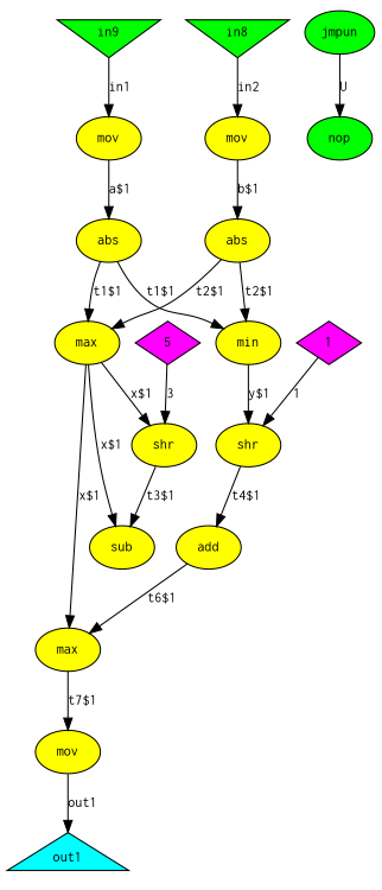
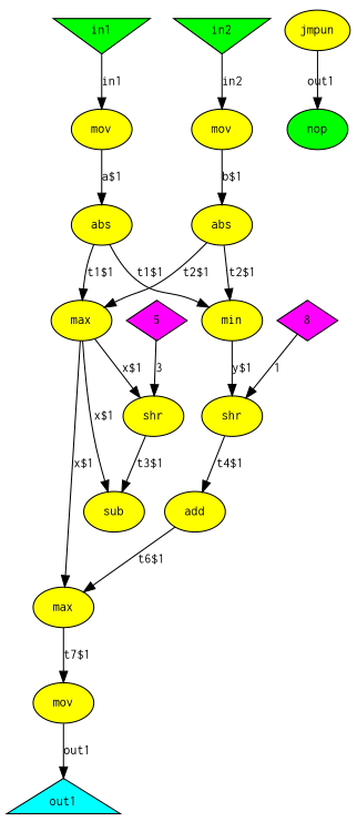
  digraph {
    nodesep=0.175
    rankdir=TB
    node [argix=-1 dataspec=na fillcolor=yellow fontname=Courier fontsize=12 ntype=operation shape=ellipse style=filled]
    edge [argix=-1 dataspec=s32 etype=D fontname=Courier fontsize=12 order=1 vtype=localvar]
    n1 [label=abs]
    n2 [label=max]
    n3 [label=min]
    n4 [label=max]
    n5 [label=shr]
    n6 [label=sub]
    n7 [label=shr]
    n8 [label=abs]
    n9 [label=add]
    n10 [label=mov]
-   n11 [dataspec=s32 fillcolor=magenta label=1 ntype=constant shape=diamond]
+   n11 [dataspec=s32 fillcolor=magenta label=8 ntype=constant shape=diamond]
    n12 [dataspec=s32 fillcolor=magenta label=5 ntype=constant shape=diamond]
-   n13 [argix=0 dataspec=s32 fillcolor=green label=in9 ntype=invar shape=invtriangle]
+   n13 [argix=0 dataspec=s32 fillcolor=green label=in1 ntype=invar shape=invtriangle]
    n14 [label=mov]
-   n15 [argix=1 dataspec=s32 fillcolor=green label=in8 ntype=invar shape=invtriangle]
+   n15 [argix=1 dataspec=s32 fillcolor=green label=in2 ntype=invar shape=invtriangle]
    n16 [label=mov]
-   n17 [fillcolor=green label=jmpun]
+   n17 [label=jmpun]
    n18 [fillcolor=green label=nop]
    n19 [argix=0 dataspec=s32 fillcolor=cyan label=out1 ntype=outvar shape=triangle]
    n1 -> n2 [label="t1$1" order=2]
    n1 -> n3 [label="t1$1" order=2]
    n2 -> n4 [label="x$1"]
    n2 -> n5 [label="x$1"]
    n2 -> n6 [label="x$1"]
    n3 -> n7 [label="y$1"]
    n4 -> n10 [label="t7$1"]
    n5 -> n6 [label="t3$1" order=2]
    n7 -> n9 [label="t4$1"]
    n8 -> n2 [label="t2$1"]
    n8 -> n3 [label="t2$1"]
    n9 -> n4 [label="t6$1" order=2]
    n10 -> n19 [label=out1 vtype=outarg]
    n11 -> n7 [label=1 order=2 vtype=globalvar]
    n12 -> n5 [label=3 order=2 vtype=globalvar]
    n13 -> n14 [label=in1 vtype=inarg]
    n14 -> n1 [label="a$1"]
    n15 -> n16 [label=in2 vtype=inarg]
    n16 -> n8 [label="b$1"]
-   n17 -> n18 [dataspec=u1 etype=U label=U vtype=""]
+   n17 -> n18 [dataspec=u1 etype=U label=out1 vtype=""]
  }
